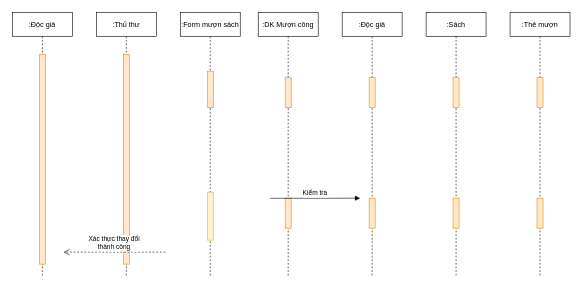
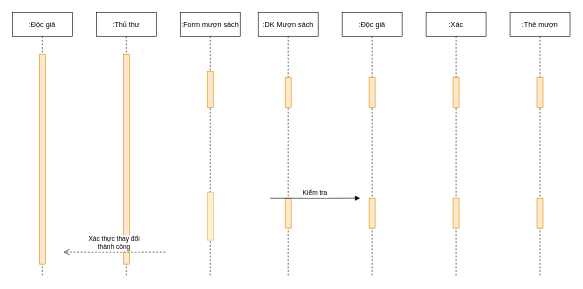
  <mxCell id="0" />
  <mxCell id="1" parent="0" />
  <mxCell id="2" value=":Độc giả" style="shape=umlLifeline;perimeter=lifelinePerimeter;container=1;collapsible=0;recursiveResize=0;rounded=0;shadow=0;strokeWidth=1;" vertex="1" parent="1"><mxGeometry x="20" y="20" width="100" height="440" as="geometry" /></mxCell>
  <mxCell id="3" value="" style="points=[];perimeter=orthogonalPerimeter;rounded=0;shadow=0;strokeWidth=1;fillColor=#ffe6cc;strokeColor=#d79b00;" vertex="1" parent="2"><mxGeometry x="45" y="70" width="10" height="350" as="geometry" /></mxCell>
  <mxCell id="4" value=":Thủ thư" style="shape=umlLifeline;perimeter=lifelinePerimeter;container=1;collapsible=0;recursiveResize=0;rounded=0;shadow=0;strokeWidth=1;" vertex="1" parent="1"><mxGeometry x="160" y="20" width="100" height="440" as="geometry" /></mxCell>
  <mxCell id="5" value="" style="points=[];perimeter=orthogonalPerimeter;rounded=0;shadow=0;strokeWidth=1;fillColor=#ffe6cc;strokeColor=#d79b00;" vertex="1" parent="4"><mxGeometry x="45" y="70" width="10" height="350" as="geometry" /></mxCell>
  <mxCell id="6" value=":Form mượn sách" style="shape=umlLifeline;perimeter=lifelinePerimeter;container=1;collapsible=0;recursiveResize=0;rounded=0;shadow=0;strokeWidth=1;" vertex="1" parent="1"><mxGeometry x="300" y="20" width="100" height="440" as="geometry" /></mxCell>
  <mxCell id="7" value="" style="points=[];perimeter=orthogonalPerimeter;rounded=0;shadow=0;strokeWidth=1;fillColor=#ffe6cc;strokeColor=#d79b00;" vertex="1" parent="6"><mxGeometry x="45" y="99" width="10" height="60" as="geometry" /></mxCell>
  <mxCell id="8" value="" style="points=[];perimeter=orthogonalPerimeter;rounded=0;shadow=0;strokeWidth=1;fillColor=#fff2cc;strokeColor=#d6b656;" vertex="1" parent="6"><mxGeometry x="45" y="300" width="10" height="80" as="geometry" /></mxCell>
- <mxCell id="9" value=":DK Mượn công" style="shape=umlLifeline;perimeter=lifelinePerimeter;container=1;collapsible=0;recursiveResize=0;rounded=0;shadow=0;strokeWidth=1;" vertex="1" parent="1"><mxGeometry x="430" y="20" width="100" height="440" as="geometry" /></mxCell>
+ <mxCell id="9" value=":DK Mượn sách" style="shape=umlLifeline;perimeter=lifelinePerimeter;container=1;collapsible=0;recursiveResize=0;rounded=0;shadow=0;strokeWidth=1;" vertex="1" parent="1"><mxGeometry x="430" y="20" width="100" height="440" as="geometry" /></mxCell>
  <mxCell id="10" value="" style="points=[];perimeter=orthogonalPerimeter;rounded=0;shadow=0;strokeWidth=1;fillColor=#ffe6cc;strokeColor=#d79b00;" vertex="1" parent="9"><mxGeometry x="45" y="109" width="10" height="50" as="geometry" /></mxCell>
  <mxCell id="11" value="" style="points=[];perimeter=orthogonalPerimeter;rounded=0;shadow=0;strokeWidth=1;fillColor=#ffe6cc;strokeColor=#d79b00;" vertex="1" parent="9"><mxGeometry x="45" y="310" width="10" height="50" as="geometry" /></mxCell>
  <mxCell id="12" value="Xác thực thay đổi &#10;thành công" style="verticalAlign=bottom;endArrow=open;dashed=1;endSize=8;shadow=0;strokeWidth=1;exitX=-0.01;exitY=0.5;exitDx=0;exitDy=0;exitPerimeter=0;" edge="1" parent="1"><mxGeometry x="-0.001" relative="1" as="geometry"><mxPoint x="105.1" y="420" as="targetPoint" /><mxPoint x="275" y="420" as="sourcePoint" /><Array as="points"><mxPoint x="210.1" y="420" /></Array><mxPoint as="offset" /></mxGeometry></mxCell>
  <mxCell id="13" value="Kiểm tra" style="verticalAlign=bottom;endArrow=block;shadow=0;strokeWidth=1;" edge="1" parent="1"><mxGeometry relative="1" as="geometry"><mxPoint x="450" y="330.18" as="sourcePoint" /><mxPoint x="600" y="330" as="targetPoint" /><Array as="points"><mxPoint x="535" y="330.18" /><mxPoint x="545" y="330.18" /></Array></mxGeometry></mxCell>
  <mxCell id="14" value=":Độc giả" style="shape=umlLifeline;perimeter=lifelinePerimeter;container=1;collapsible=0;recursiveResize=0;rounded=0;shadow=0;strokeWidth=1;" vertex="1" parent="1"><mxGeometry x="570" y="20" width="100" height="440" as="geometry" /></mxCell>
  <mxCell id="15" value="" style="points=[];perimeter=orthogonalPerimeter;rounded=0;shadow=0;strokeWidth=1;fillColor=#ffe6cc;strokeColor=#d79b00;" vertex="1" parent="14"><mxGeometry x="45" y="109" width="10" height="50" as="geometry" /></mxCell>
  <mxCell id="16" value="" style="points=[];perimeter=orthogonalPerimeter;rounded=0;shadow=0;strokeWidth=1;fillColor=#ffe6cc;strokeColor=#d79b00;" vertex="1" parent="14"><mxGeometry x="45" y="310" width="10" height="50" as="geometry" /></mxCell>
- <mxCell id="17" value=":Sách" style="shape=umlLifeline;perimeter=lifelinePerimeter;container=1;collapsible=0;recursiveResize=0;rounded=0;shadow=0;strokeWidth=1;" vertex="1" parent="1"><mxGeometry x="710" y="20" width="100" height="440" as="geometry" /></mxCell>
+ <mxCell id="17" value=":Xác" style="shape=umlLifeline;perimeter=lifelinePerimeter;container=1;collapsible=0;recursiveResize=0;rounded=0;shadow=0;strokeWidth=1;" vertex="1" parent="1"><mxGeometry x="710" y="20" width="100" height="440" as="geometry" /></mxCell>
  <mxCell id="18" value="" style="points=[];perimeter=orthogonalPerimeter;rounded=0;shadow=0;strokeWidth=1;fillColor=#ffe6cc;strokeColor=#d79b00;" vertex="1" parent="17"><mxGeometry x="45" y="109" width="10" height="50" as="geometry" /></mxCell>
  <mxCell id="19" value="" style="points=[];perimeter=orthogonalPerimeter;rounded=0;shadow=0;strokeWidth=1;fillColor=#ffe6cc;strokeColor=#d79b00;" vertex="1" parent="17"><mxGeometry x="45" y="310" width="10" height="50" as="geometry" /></mxCell>
  <mxCell id="20" value=":Thẻ mượn" style="shape=umlLifeline;perimeter=lifelinePerimeter;container=1;collapsible=0;recursiveResize=0;rounded=0;shadow=0;strokeWidth=1;" vertex="1" parent="1"><mxGeometry x="850" y="20" width="100" height="440" as="geometry" /></mxCell>
  <mxCell id="21" value="" style="points=[];perimeter=orthogonalPerimeter;rounded=0;shadow=0;strokeWidth=1;fillColor=#ffe6cc;strokeColor=#d79b00;" vertex="1" parent="20"><mxGeometry x="45" y="109" width="10" height="50" as="geometry" /></mxCell>
  <mxCell id="22" value="" style="points=[];perimeter=orthogonalPerimeter;rounded=0;shadow=0;strokeWidth=1;fillColor=#ffe6cc;strokeColor=#d79b00;" vertex="1" parent="20"><mxGeometry x="45" y="310" width="10" height="50" as="geometry" /></mxCell>
